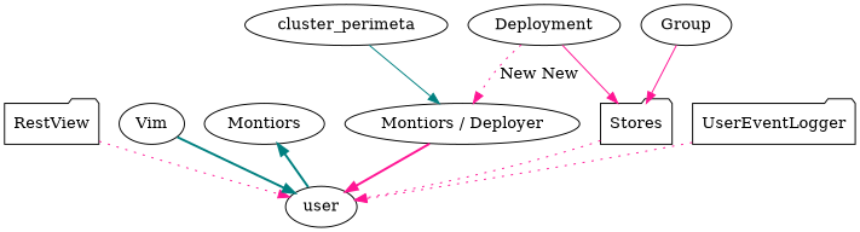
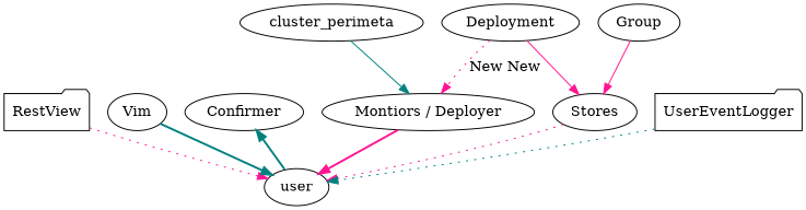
  digraph {
    node [shape=ellipse]
    edge [color=deeppink style=dotted]
    n1 [label="Montiors / Deployer"]
    RestView [shape=folder]
-   Confirmer [label=Montiors]
+   Confirmer
    Vim
    user
-   Stores [shape=folder]
+   Stores
    UserEventLogger [shape=folder]
    Deployment
    Group
    cluster_perimeta
    subgraph sub_1 {
      rank=same
      n1
      RestView
      Confirmer
      Vim
    }
    n1 -> user [style=bold]
    RestView -> user
    Vim -> user [color=teal style=bold]
    user -> Confirmer [color=teal style=bold]
    Stores -> user
-   UserEventLogger -> user
+   UserEventLogger -> user [color=teal]
    Deployment -> n1 [label="New New"]
    Deployment -> Stores [style=solid]
    Group -> Stores [style=solid]
    cluster_perimeta -> n1 [color=teal style=solid]
  }
